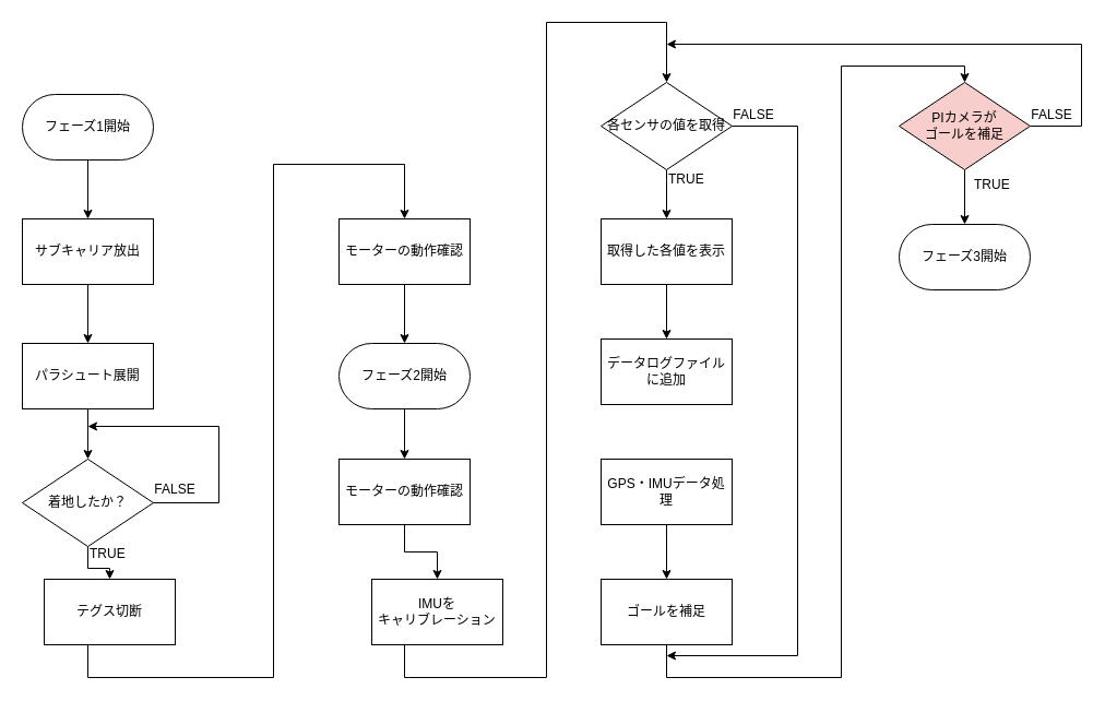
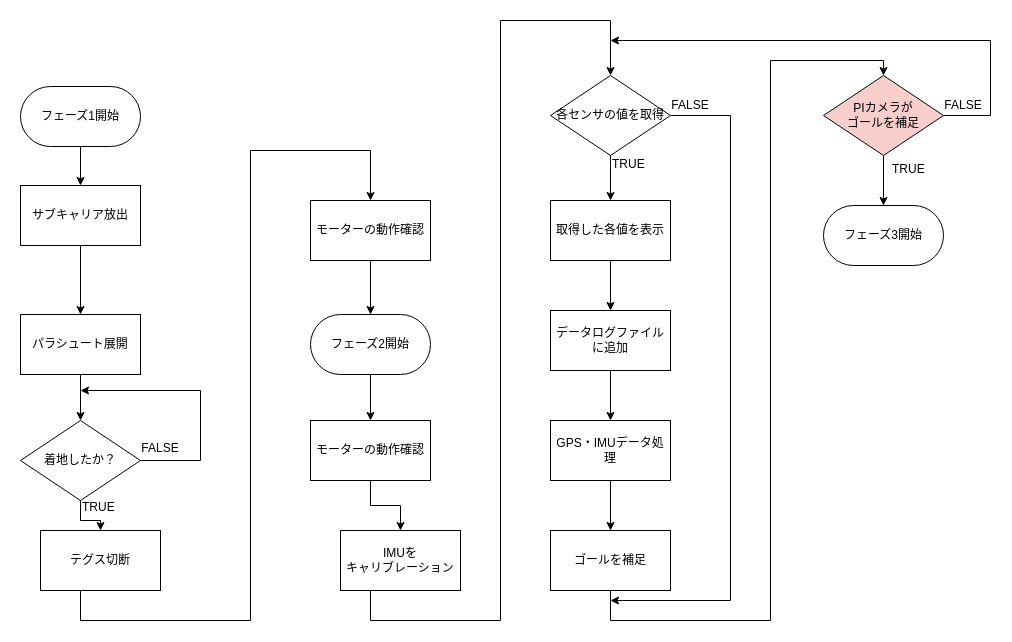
  <mxCell id="0" />
  <mxCell id="1" parent="0" />
  <mxCell id="2" value="" style="edgeStyle=orthogonalEdgeStyle;rounded=0;orthogonalLoop=1;jettySize=auto;html=1;" parent="1" source="3" target="5" edge="1"><mxGeometry relative="1" as="geometry" /></mxCell>
  <mxCell id="3" value="フェーズ2開始" style="rounded=1;whiteSpace=wrap;html=1;arcSize=50;" parent="1" vertex="1"><mxGeometry x="310" y="314" width="120" height="60" as="geometry" /></mxCell>
  <mxCell id="4" value="" style="edgeStyle=orthogonalEdgeStyle;rounded=0;orthogonalLoop=1;jettySize=auto;html=1;" parent="1" source="5" target="7" edge="1"><mxGeometry relative="1" as="geometry" /></mxCell>
  <mxCell id="5" value="モーターの動作確認" style="rounded=0;whiteSpace=wrap;html=1;" parent="1" vertex="1"><mxGeometry x="310" y="420" width="120" height="60" as="geometry" /></mxCell>
  <mxCell id="6" value="" style="edgeStyle=orthogonalEdgeStyle;rounded=0;orthogonalLoop=1;jettySize=auto;html=1;" parent="1" source="7" target="18" edge="1"><mxGeometry relative="1" as="geometry"><Array as="points"><mxPoint x="370" y="620" /><mxPoint x="500" y="620" /><mxPoint x="500" y="20" /><mxPoint x="610" y="20" /></Array></mxGeometry></mxCell>
  <mxCell id="7" value="IMUを&lt;br&gt;キャリブレーション" style="rounded=0;whiteSpace=wrap;html=1;" parent="1" vertex="1"><mxGeometry x="340" y="530" width="120" height="60" as="geometry" /></mxCell>
+ <mxCell id="8" value="" style="edgeStyle=orthogonalEdgeStyle;rounded=0;orthogonalLoop=1;jettySize=auto;html=1;" parent="1" source="9" target="13" edge="1"><mxGeometry relative="1" as="geometry" /></mxCell>
  <mxCell id="9" value="データログファイルに追加&lt;br&gt;" style="rounded=0;whiteSpace=wrap;html=1;" parent="1" vertex="1"><mxGeometry x="550" y="310" width="120" height="60" as="geometry" /></mxCell>
  <mxCell id="10" value="" style="edgeStyle=orthogonalEdgeStyle;rounded=0;orthogonalLoop=1;jettySize=auto;html=1;" parent="1" source="11" target="9" edge="1"><mxGeometry relative="1" as="geometry" /></mxCell>
  <mxCell id="11" value="取得した各値を表示" style="rounded=0;whiteSpace=wrap;html=1;" parent="1" vertex="1"><mxGeometry x="550" y="200" width="120" height="60" as="geometry" /></mxCell>
  <mxCell id="12" value="" style="edgeStyle=orthogonalEdgeStyle;rounded=0;orthogonalLoop=1;jettySize=auto;html=1;" parent="1" source="13" target="15" edge="1"><mxGeometry relative="1" as="geometry" /></mxCell>
  <mxCell id="13" value="GPS・IMUデータ処理" style="rounded=0;whiteSpace=wrap;html=1;" parent="1" vertex="1"><mxGeometry x="550" y="420" width="120" height="60" as="geometry" /></mxCell>
  <mxCell id="14" value="" style="edgeStyle=orthogonalEdgeStyle;rounded=0;orthogonalLoop=1;jettySize=auto;html=1;entryX=0.5;entryY=0;entryDx=0;entryDy=0;" parent="1" source="15" target="23" edge="1"><mxGeometry relative="1" as="geometry"><mxPoint x="880" y="-210" as="targetPoint" /><Array as="points"><mxPoint x="610" y="620" /><mxPoint x="770" y="620" /><mxPoint x="770" y="60" /><mxPoint x="883" y="60" /></Array></mxGeometry></mxCell>
  <mxCell id="15" value="ゴールを補足" style="rounded=0;whiteSpace=wrap;html=1;" parent="1" vertex="1"><mxGeometry x="550" y="530" width="120" height="60" as="geometry" /></mxCell>
  <mxCell id="16" value="" style="edgeStyle=orthogonalEdgeStyle;rounded=0;orthogonalLoop=1;jettySize=auto;html=1;" parent="1" source="18" edge="1"><mxGeometry relative="1" as="geometry"><mxPoint x="610" y="600" as="targetPoint" /><Array as="points"><mxPoint x="730" y="115" /><mxPoint x="730" y="600" /><mxPoint x="610" y="600" /></Array></mxGeometry></mxCell>
  <mxCell id="17" value="" style="edgeStyle=orthogonalEdgeStyle;rounded=0;orthogonalLoop=1;jettySize=auto;html=1;" parent="1" source="18" target="11" edge="1"><mxGeometry relative="1" as="geometry"><Array as="points"><mxPoint x="610" y="165" /><mxPoint x="610" y="165" /></Array></mxGeometry></mxCell>
  <mxCell id="18" value="&lt;span&gt;各センサの値を取得&lt;/span&gt;" style="rhombus;whiteSpace=wrap;html=1;" parent="1" vertex="1"><mxGeometry x="550" y="75" width="120" height="80" as="geometry" /></mxCell>
  <mxCell id="19" value="FALSE" style="text;html=1;strokeColor=none;fillColor=none;align=center;verticalAlign=middle;whiteSpace=wrap;rounded=0;" parent="1" vertex="1"><mxGeometry x="670" y="95" width="40" height="20" as="geometry" /></mxCell>
  <mxCell id="20" value="TRUE" style="text;html=1;" parent="1" vertex="1"><mxGeometry x="610" y="150" width="40" height="30" as="geometry" /></mxCell>
  <mxCell id="21" value="" style="edgeStyle=orthogonalEdgeStyle;rounded=0;orthogonalLoop=1;jettySize=auto;html=1;" parent="1" source="23" target="26" edge="1"><mxGeometry relative="1" as="geometry"><mxPoint x="883" y="-15" as="targetPoint" /></mxGeometry></mxCell>
  <mxCell id="22" value="" style="edgeStyle=orthogonalEdgeStyle;rounded=0;orthogonalLoop=1;jettySize=auto;html=1;" parent="1" source="23" edge="1"><mxGeometry relative="1" as="geometry"><mxPoint x="610" y="40" as="targetPoint" /><Array as="points"><mxPoint x="990" y="115" /><mxPoint x="990" y="40" /></Array></mxGeometry></mxCell>
  <mxCell id="23" value="PIカメラが&lt;br&gt;ゴールを補足" style="rhombus;whiteSpace=wrap;html=1;fillColor=#f8cecc;" parent="1" vertex="1"><mxGeometry x="823" y="75" width="120" height="80" as="geometry" /></mxCell>
  <mxCell id="24" value="FALSE" style="text;html=1;strokeColor=none;fillColor=none;align=center;verticalAlign=middle;whiteSpace=wrap;rounded=0;" parent="1" vertex="1"><mxGeometry x="943" y="95" width="40" height="20" as="geometry" /></mxCell>
  <mxCell id="25" value="TRUE" style="text;html=1;" parent="1" vertex="1"><mxGeometry x="890" y="155" width="40" height="30" as="geometry" /></mxCell>
  <mxCell id="26" value="フェーズ3開始" style="rounded=1;whiteSpace=wrap;html=1;arcSize=50;" parent="1" vertex="1"><mxGeometry x="823" y="205" width="120" height="60" as="geometry" /></mxCell>
  <mxCell id="27" value="フェーズ1開始&lt;br&gt;" style="rounded=1;whiteSpace=wrap;html=1;arcSize=50;" parent="1" vertex="1"><mxGeometry x="20" y="86" width="120" height="60" as="geometry" /></mxCell>
  <mxCell id="28" value="" style="edgeStyle=orthogonalEdgeStyle;rounded=0;orthogonalLoop=1;jettySize=auto;html=1;" parent="1" source="29" target="31" edge="1"><mxGeometry relative="1" as="geometry" /></mxCell>
- <mxCell id="29" value="サブキャリア放出" style="rounded=0;whiteSpace=wrap;html=1;" parent="1" vertex="1"><mxGeometry x="20" y="200" width="120" height="60" as="geometry" /></mxCell>
+ <mxCell id="29" value="サブキャリア放出" style="rounded=0;whiteSpace=wrap;html=1;" parent="1" vertex="1"><mxGeometry x="20" y="185" width="120" height="60" as="geometry" /></mxCell>
  <mxCell id="30" value="" style="edgeStyle=orthogonalEdgeStyle;rounded=0;orthogonalLoop=1;jettySize=auto;html=1;" parent="1" source="31" target="36" edge="1"><mxGeometry relative="1" as="geometry" /></mxCell>
  <mxCell id="31" value="パラシュート展開" style="rounded=0;whiteSpace=wrap;html=1;" parent="1" vertex="1"><mxGeometry x="20" y="314" width="120" height="60" as="geometry" /></mxCell>
  <mxCell id="32" value="" style="edgeStyle=orthogonalEdgeStyle;rounded=0;orthogonalLoop=1;jettySize=auto;html=1;" parent="1" source="27" target="29" edge="1"><mxGeometry relative="1" as="geometry"><mxPoint x="80" y="50" as="sourcePoint" /><mxPoint x="80" y="130" as="targetPoint" /></mxGeometry></mxCell>
  <mxCell id="33" value="" style="edgeStyle=orthogonalEdgeStyle;rounded=0;orthogonalLoop=1;jettySize=auto;html=1;entryX=0.5;entryY=0;entryDx=0;entryDy=0;exitX=0.5;exitY=1;exitDx=0;exitDy=0;" parent="1" source="41" target="40" edge="1"><mxGeometry relative="1" as="geometry"><mxPoint x="80" y="590" as="sourcePoint" /><mxPoint x="350" y="160" as="targetPoint" /><Array as="points"><mxPoint x="80" y="620" /><mxPoint x="250" y="620" /><mxPoint x="250" y="150" /><mxPoint x="370" y="150" /></Array></mxGeometry></mxCell>
  <mxCell id="34" value="" style="edgeStyle=orthogonalEdgeStyle;rounded=0;orthogonalLoop=1;jettySize=auto;html=1;" parent="1" source="36" target="41" edge="1"><mxGeometry relative="1" as="geometry" /></mxCell>
  <mxCell id="35" value="" style="edgeStyle=orthogonalEdgeStyle;rounded=0;orthogonalLoop=1;jettySize=auto;html=1;" parent="1" source="36" edge="1"><mxGeometry relative="1" as="geometry"><mxPoint x="80" y="390" as="targetPoint" /><Array as="points"><mxPoint x="200" y="460" /><mxPoint x="200" y="390" /><mxPoint x="80" y="390" /></Array></mxGeometry></mxCell>
  <mxCell id="36" value="&lt;span&gt;着地したか？&lt;/span&gt;" style="rhombus;whiteSpace=wrap;html=1;" parent="1" vertex="1"><mxGeometry x="20" y="420" width="120" height="80" as="geometry" /></mxCell>
  <mxCell id="37" value="FALSE" style="text;html=1;strokeColor=none;fillColor=none;align=center;verticalAlign=middle;whiteSpace=wrap;rounded=0;" parent="1" vertex="1"><mxGeometry x="140" y="437.5" width="40" height="20" as="geometry" /></mxCell>
  <mxCell id="38" value="TRUE" style="text;html=1;" parent="1" vertex="1"><mxGeometry x="80" y="492.5" width="40" height="30" as="geometry" /></mxCell>
  <mxCell id="39" value="" style="edgeStyle=orthogonalEdgeStyle;rounded=0;orthogonalLoop=1;jettySize=auto;html=1;" parent="1" source="40" target="3" edge="1"><mxGeometry relative="1" as="geometry" /></mxCell>
  <mxCell id="40" value="モーターの動作確認" style="rounded=0;whiteSpace=wrap;html=1;" parent="1" vertex="1"><mxGeometry x="310" y="200" width="120" height="60" as="geometry" /></mxCell>
  <mxCell id="41" value="テグス切断" style="rounded=0;whiteSpace=wrap;html=1;" parent="1" vertex="1"><mxGeometry x="40" y="530" width="120" height="60" as="geometry" /></mxCell>
